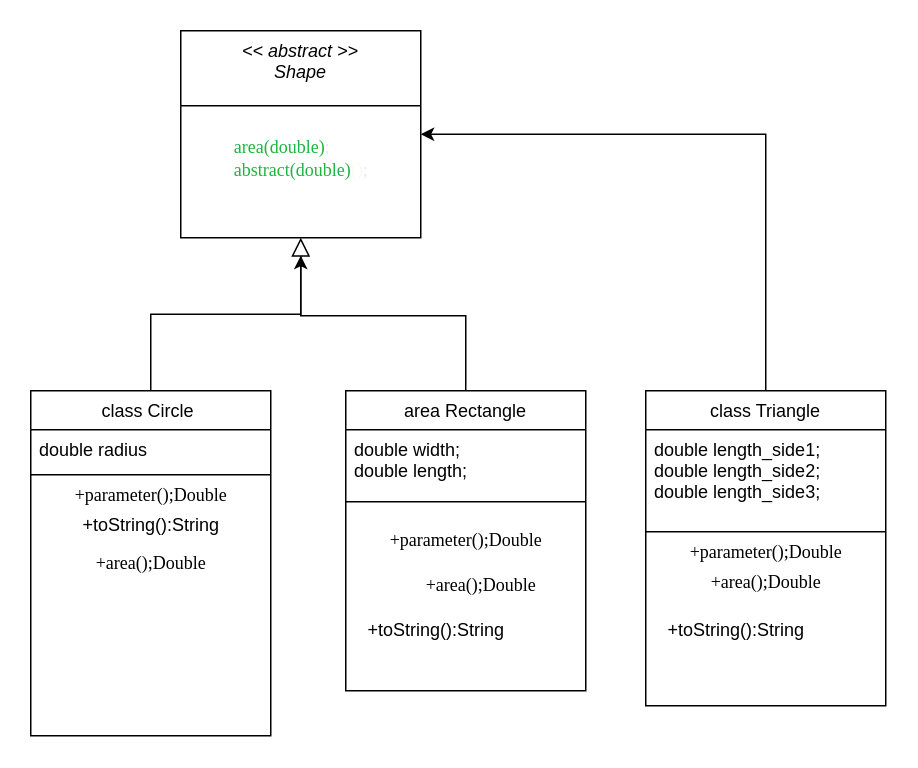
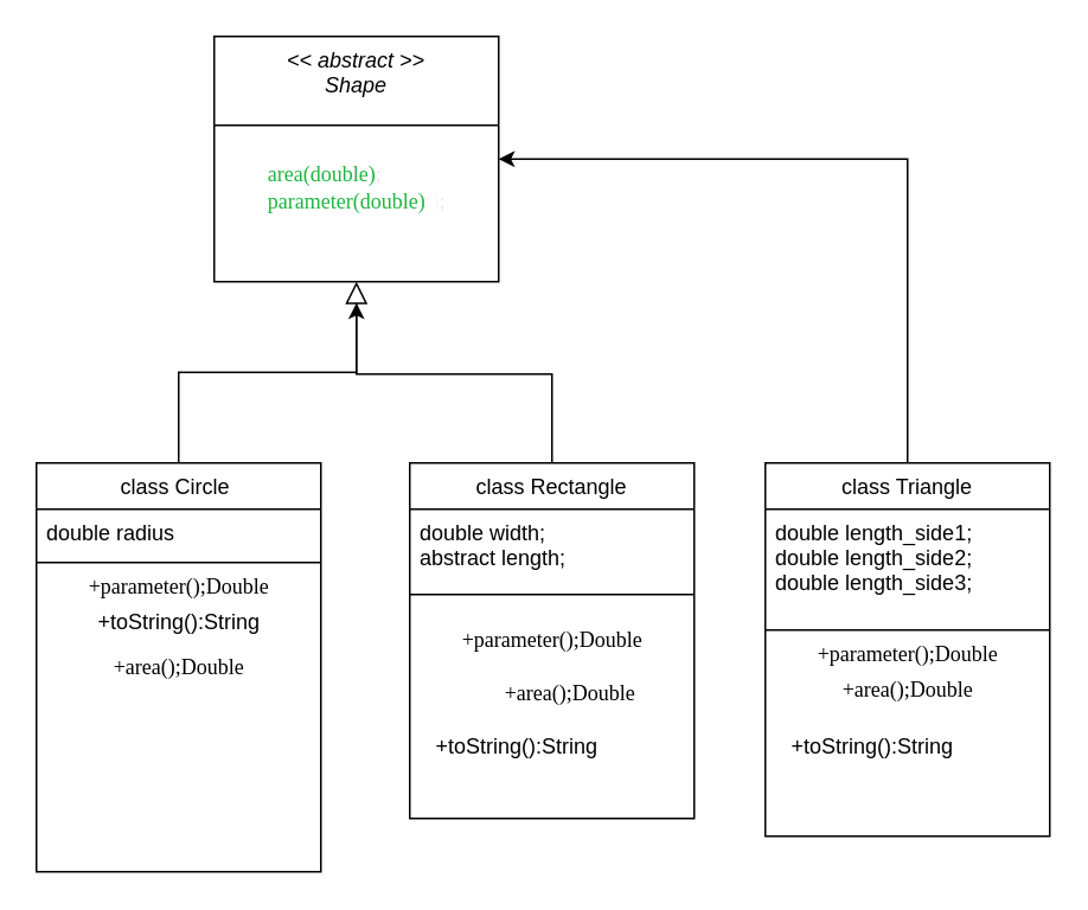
  <mxCell id="0" />
  <mxCell id="1" parent="0" />
  <mxCell id="2" value="&lt;&lt; abstract &gt;&gt; &#10;Shape" style="swimlane;fontStyle=2;align=center;verticalAlign=top;childLayout=stackLayout;horizontal=1;startSize=50;horizontalStack=0;resizeParent=1;resizeLast=0;collapsible=1;marginBottom=0;rounded=0;shadow=0;strokeWidth=1;" parent="1" vertex="1"><mxGeometry x="120" y="20" width="160" height="138" as="geometry"><mxRectangle x="230" y="140" width="160" height="26" as="alternateBounds" /></mxGeometry></mxCell>
  <mxCell id="3" value="&lt;p class=&quot;p1&quot; style=&quot;text-align: left ; margin: 0px ; font-stretch: normal ; line-height: normal ; font-family: &amp;#34;menlo&amp;#34; ; color: rgb(204 , 108 , 29)&quot;&gt;&lt;br&gt;&lt;/p&gt;" style="text;html=1;align=center;verticalAlign=middle;resizable=0;points=[];autosize=1;strokeColor=none;fillColor=none;" vertex="1" parent="2"><mxGeometry y="50" width="160" height="20" as="geometry" /></mxCell>
- <mxCell id="4" value="&lt;p class=&quot;p1&quot; style=&quot;text-align: left ; margin: 0px ; font-stretch: normal ; line-height: normal ; font-family: &amp;#34;menlo&amp;#34; ; color: rgb(204 , 108 , 29)&quot;&gt;&lt;span class=&quot;s2&quot; style=&quot;color: rgb(30 , 181 , 64)&quot;&gt;area(double)&lt;/span&gt;&lt;span class=&quot;s4&quot; style=&quot;color: rgb(230 , 230 , 250)&quot;&gt;;&lt;/span&gt;&lt;/p&gt;&lt;p class=&quot;p1&quot; style=&quot;text-align: left ; margin: 0px ; font-stretch: normal ; line-height: normal ; font-family: &amp;#34;menlo&amp;#34; ; color: rgb(204 , 108 , 29)&quot;&gt;&lt;span class=&quot;s2&quot; style=&quot;color: rgb(30 , 181 , 64)&quot;&gt;abstract(double)&lt;/span&gt;&lt;span class=&quot;s3&quot; style=&quot;color: rgb(249 , 250 , 244)&quot;&gt;()&lt;/span&gt;&lt;span class=&quot;s4&quot; style=&quot;color: rgb(230 , 230 , 250)&quot;&gt;;&lt;/span&gt;&lt;/p&gt;" style="text;html=1;align=center;verticalAlign=middle;resizable=0;points=[];autosize=1;strokeColor=none;fillColor=none;" vertex="1" parent="2"><mxGeometry y="70" width="160" height="30" as="geometry" /></mxCell>
+ <mxCell id="4" value="&lt;p class=&quot;p1&quot; style=&quot;text-align: left ; margin: 0px ; font-stretch: normal ; line-height: normal ; font-family: &amp;#34;menlo&amp;#34; ; color: rgb(204 , 108 , 29)&quot;&gt;&lt;span class=&quot;s2&quot; style=&quot;color: rgb(30 , 181 , 64)&quot;&gt;area(double)&lt;/span&gt;&lt;span class=&quot;s4&quot; style=&quot;color: rgb(230 , 230 , 250)&quot;&gt;;&lt;/span&gt;&lt;/p&gt;&lt;p class=&quot;p1&quot; style=&quot;text-align: left ; margin: 0px ; font-stretch: normal ; line-height: normal ; font-family: &amp;#34;menlo&amp;#34; ; color: rgb(204 , 108 , 29)&quot;&gt;&lt;span class=&quot;s2&quot; style=&quot;color: rgb(30 , 181 , 64)&quot;&gt;parameter(double)&lt;/span&gt;&lt;span class=&quot;s3&quot; style=&quot;color: rgb(249 , 250 , 244)&quot;&gt;()&lt;/span&gt;&lt;span class=&quot;s4&quot; style=&quot;color: rgb(230 , 230 , 250)&quot;&gt;;&lt;/span&gt;&lt;/p&gt;" style="text;html=1;align=center;verticalAlign=middle;resizable=0;points=[];autosize=1;strokeColor=none;fillColor=none;" vertex="1" parent="2"><mxGeometry y="70" width="160" height="30" as="geometry" /></mxCell>
  <mxCell id="5" value="class Circle " style="swimlane;fontStyle=0;align=center;verticalAlign=top;childLayout=stackLayout;horizontal=1;startSize=26;horizontalStack=0;resizeParent=1;resizeLast=0;collapsible=1;marginBottom=0;rounded=0;shadow=0;strokeWidth=1;" parent="1" vertex="1"><mxGeometry x="20" y="260" width="160" height="230" as="geometry"><mxRectangle x="130" y="380" width="160" height="26" as="alternateBounds" /></mxGeometry></mxCell>
  <mxCell id="6" value="double radius" style="text;align=left;verticalAlign=top;spacingLeft=4;spacingRight=4;overflow=hidden;rotatable=0;points=[[0,0.5],[1,0.5]];portConstraint=eastwest;" parent="5" vertex="1"><mxGeometry y="26" width="160" height="26" as="geometry" /></mxCell>
  <mxCell id="7" value="" style="line;html=1;strokeWidth=1;align=left;verticalAlign=middle;spacingTop=-1;spacingLeft=3;spacingRight=3;rotatable=0;labelPosition=right;points=[];portConstraint=eastwest;" parent="5" vertex="1"><mxGeometry y="52" width="160" height="8" as="geometry" /></mxCell>
  <mxCell id="8" value="&lt;font face=&quot;menlo&quot;&gt;+parameter();Double&lt;/font&gt;" style="text;html=1;align=center;verticalAlign=middle;resizable=0;points=[];autosize=1;strokeColor=none;fillColor=none;fontColor=#000000;" vertex="1" parent="5"><mxGeometry y="60" width="160" height="20" as="geometry" /></mxCell>
  <mxCell id="9" value="+toString():String" style="text;html=1;align=center;verticalAlign=middle;resizable=0;points=[];autosize=1;strokeColor=none;fillColor=none;fontColor=#000000;" vertex="1" parent="5"><mxGeometry y="80" width="160" height="20" as="geometry" /></mxCell>
  <mxCell id="10" value="" style="endArrow=block;endSize=10;endFill=0;shadow=0;strokeWidth=1;rounded=0;edgeStyle=elbowEdgeStyle;elbow=vertical;" parent="1" source="5" target="2" edge="1"><mxGeometry width="160" relative="1" as="geometry"><mxPoint x="100" y="103" as="sourcePoint" /><mxPoint x="100" y="103" as="targetPoint" /></mxGeometry></mxCell>
  <mxCell id="11" value="" style="edgeStyle=orthogonalEdgeStyle;rounded=0;orthogonalLoop=1;jettySize=auto;html=1;" edge="1" parent="1" source="12"><mxGeometry relative="1" as="geometry"><mxPoint x="200" y="170" as="targetPoint" /><Array as="points"><mxPoint x="310" y="210" /><mxPoint x="200" y="210" /></Array></mxGeometry></mxCell>
- <mxCell id="12" value="area Rectangle" style="swimlane;fontStyle=0;align=center;verticalAlign=top;childLayout=stackLayout;horizontal=1;startSize=26;horizontalStack=0;resizeParent=1;resizeLast=0;collapsible=1;marginBottom=0;rounded=0;shadow=0;strokeWidth=1;" parent="1" vertex="1"><mxGeometry x="230" y="260" width="160" height="200" as="geometry"><mxRectangle x="340" y="380" width="170" height="26" as="alternateBounds" /></mxGeometry></mxCell>
- <mxCell id="13" value="double width;&#10; double length;" style="text;align=left;verticalAlign=top;spacingLeft=4;spacingRight=4;overflow=hidden;rotatable=0;points=[[0,0.5],[1,0.5]];portConstraint=eastwest;" parent="12" vertex="1"><mxGeometry y="26" width="160" height="44" as="geometry" /></mxCell>
+ <mxCell id="12" value="class Rectangle" style="swimlane;fontStyle=0;align=center;verticalAlign=top;childLayout=stackLayout;horizontal=1;startSize=26;horizontalStack=0;resizeParent=1;resizeLast=0;collapsible=1;marginBottom=0;rounded=0;shadow=0;strokeWidth=1;" parent="1" vertex="1"><mxGeometry x="230" y="260" width="160" height="200" as="geometry"><mxRectangle x="340" y="380" width="170" height="26" as="alternateBounds" /></mxGeometry></mxCell>
+ <mxCell id="13" value="double width;&#10; abstract length;" style="text;align=left;verticalAlign=top;spacingLeft=4;spacingRight=4;overflow=hidden;rotatable=0;points=[[0,0.5],[1,0.5]];portConstraint=eastwest;" parent="12" vertex="1"><mxGeometry y="26" width="160" height="44" as="geometry" /></mxCell>
  <mxCell id="14" value="" style="line;html=1;strokeWidth=1;align=left;verticalAlign=middle;spacingTop=-1;spacingLeft=3;spacingRight=3;rotatable=0;labelPosition=right;points=[];portConstraint=eastwest;" parent="12" vertex="1"><mxGeometry y="70" width="160" height="8" as="geometry" /></mxCell>
  <mxCell id="15" value="" style="edgeStyle=orthogonalEdgeStyle;rounded=0;orthogonalLoop=1;jettySize=auto;html=1;entryX=1;entryY=0.5;entryDx=0;entryDy=0;" edge="1" parent="1" source="16" target="2"><mxGeometry relative="1" as="geometry"><mxPoint x="510" y="175" as="targetPoint" /><Array as="points"><mxPoint x="510" y="89" /></Array></mxGeometry></mxCell>
  <mxCell id="16" value="class Triangle" style="swimlane;fontStyle=0;align=center;verticalAlign=top;childLayout=stackLayout;horizontal=1;startSize=26;horizontalStack=0;resizeParent=1;resizeLast=0;collapsible=1;marginBottom=0;rounded=0;shadow=0;strokeWidth=1;" vertex="1" parent="1"><mxGeometry x="430" y="260" width="160" height="210" as="geometry"><mxRectangle x="340" y="380" width="170" height="26" as="alternateBounds" /></mxGeometry></mxCell>
  <mxCell id="17" value=" double length_side1;  &#10; double length_side2; &#10; double length_side3; " style="text;align=left;verticalAlign=top;spacingLeft=4;spacingRight=4;overflow=hidden;rotatable=0;points=[[0,0.5],[1,0.5]];portConstraint=eastwest;" vertex="1" parent="16"><mxGeometry y="26" width="160" height="64" as="geometry" /></mxCell>
  <mxCell id="18" value="" style="line;html=1;strokeWidth=1;align=left;verticalAlign=middle;spacingTop=-1;spacingLeft=3;spacingRight=3;rotatable=0;labelPosition=right;points=[];portConstraint=eastwest;" vertex="1" parent="16"><mxGeometry y="90" width="160" height="8" as="geometry" /></mxCell>
  <mxCell id="19" value="&lt;span style=&quot;font-family: &amp;#34;menlo&amp;#34;&quot;&gt;+parameter();Double&lt;/span&gt;" style="text;html=1;align=center;verticalAlign=middle;resizable=0;points=[];autosize=1;strokeColor=none;fillColor=none;fontColor=#000000;" vertex="1" parent="16"><mxGeometry y="98" width="160" height="20" as="geometry" /></mxCell>
  <mxCell id="20" value="&lt;span style=&quot;font-family: &amp;#34;menlo&amp;#34;&quot;&gt;+area();Double&lt;/span&gt;" style="text;html=1;align=center;verticalAlign=middle;resizable=0;points=[];autosize=1;strokeColor=none;fillColor=none;fontColor=#000000;" vertex="1" parent="16"><mxGeometry y="118" width="160" height="20" as="geometry" /></mxCell>
  <mxCell id="21" value="&lt;span style=&quot;color: rgba(0 , 0 , 0 , 0) ; font-family: monospace ; font-size: 0px&quot;&gt;%3CmxGraphModel%3E%3Croot%3E%3CmxCell%20id%3D%220%22%2F%3E%3CmxCell%20id%3D%221%22%20parent%3D%220%22%2F%3E%3CmxCell%20id%3D%222%22%20value%3D%22%26lt%3Bfont%20face%3D%26quot%3Bmenlo%26quot%3B%26gt%3B%2Bparameter()%3BDouble%26lt%3B%2Ffont%26gt%3B%22%20style%3D%22text%3Bhtml%3D1%3Balign%3Dcenter%3BverticalAlign%3Dmiddle%3Bresizable%3D0%3Bpoints%3D%5B%5D%3Bautosize%3D1%3BstrokeColor%3Dnone%3BfillColor%3Dnone%3BfontColor%3D%23000000%3B%22%20vertex%3D%221%22%20parent%3D%221%22%3E%3CmxGeometry%20x%3D%22120%22%20y%3D%22420%22%20width%3D%22160%22%20height%3D%2220%22%20as%3D%22geometry%22%2F%3E%3C%2FmxCell%3E%3C%2Froot%3E%3C%2FmxGraphModel%3E&lt;/span&gt;" style="text;html=1;align=center;verticalAlign=middle;resizable=0;points=[];autosize=1;strokeColor=none;fillColor=none;fontColor=#000000;" vertex="1" parent="1"><mxGeometry x="70" y="380" width="20" height="20" as="geometry" /></mxCell>
  <mxCell id="22" value="&lt;font face=&quot;menlo&quot;&gt;+area();Double&lt;/font&gt;" style="text;html=1;align=center;verticalAlign=middle;resizable=0;points=[];autosize=1;strokeColor=none;fillColor=none;fontColor=#000000;" vertex="1" parent="1"><mxGeometry x="40" y="365" width="120" height="20" as="geometry" /></mxCell>
  <mxCell id="23" value="&lt;span style=&quot;color: rgba(0 , 0 , 0 , 0) ; font-family: monospace ; font-size: 0px&quot;&gt;%3CmxGraphModel%3E%3Croot%3E%3CmxCell%20id%3D%220%22%2F%3E%3CmxCell%20id%3D%221%22%20parent%3D%220%22%2F%3E%3CmxCell%20id%3D%222%22%20value%3D%22%26lt%3Bfont%20face%3D%26quot%3Bmenlo%26quot%3B%26gt%3B%2Bparameter()%3BDouble%26lt%3B%2Ffont%26gt%3B%22%20style%3D%22text%3Bhtml%3D1%3Balign%3Dcenter%3BverticalAlign%3Dmiddle%3Bresizable%3D0%3Bpoints%3D%5B%5D%3Bautosize%3D1%3BstrokeColor%3Dnone%3BfillColor%3Dnone%3BfontColor%3D%23000000%3B%22%20vertex%3D%221%22%20parent%3D%221%22%3E%3CmxGeometry%20x%3D%22120%22%20y%3D%22420%22%20width%3D%22160%22%20height%3D%2220%22%20as%3D%22geometry%22%2F%3E%3C%2FmxCell%3E%3C%2Froot%3E%3C%2FmxGraphModel%3E&lt;/span&gt;" style="text;html=1;align=center;verticalAlign=middle;resizable=0;points=[];autosize=1;strokeColor=none;fillColor=none;fontColor=#000000;" vertex="1" parent="1"><mxGeometry x="280" y="350" width="20" height="20" as="geometry" /></mxCell>
  <mxCell id="24" value="&lt;span style=&quot;font-family: &amp;#34;menlo&amp;#34;&quot;&gt;+parameter();Double&lt;/span&gt;" style="text;html=1;align=center;verticalAlign=middle;resizable=0;points=[];autosize=1;strokeColor=none;fillColor=none;fontColor=#000000;" vertex="1" parent="1"><mxGeometry x="235" y="350" width="150" height="20" as="geometry" /></mxCell>
  <mxCell id="25" value="&lt;span style=&quot;font-family: &amp;#34;menlo&amp;#34;&quot;&gt;+area();Double&lt;/span&gt;" style="text;html=1;align=center;verticalAlign=middle;resizable=0;points=[];autosize=1;strokeColor=none;fillColor=none;fontColor=#000000;" vertex="1" parent="1"><mxGeometry x="260" y="380" width="120" height="20" as="geometry" /></mxCell>
  <mxCell id="26" value="+toString():String" style="text;html=1;align=center;verticalAlign=middle;resizable=0;points=[];autosize=1;strokeColor=none;fillColor=none;fontColor=#000000;" vertex="1" parent="1"><mxGeometry x="235" y="410" width="110" height="20" as="geometry" /></mxCell>
  <mxCell id="27" value="+toString():String" style="text;html=1;align=center;verticalAlign=middle;resizable=0;points=[];autosize=1;strokeColor=none;fillColor=none;fontColor=#000000;" vertex="1" parent="1"><mxGeometry x="435" y="410" width="110" height="20" as="geometry" /></mxCell>
